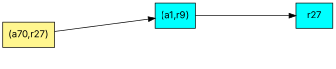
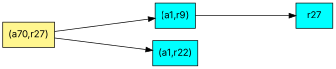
  digraph {
    fontname=Inter
    rankdir=LR
    ranksep=2.0
    node [fillcolor=cyan fontname=Inter shape=record style=filled]
    edge [fontname=Inter]
    n1 [label="{(a1,r9)}"]
    n2 [label="{r27}"]
+   n3 [label="{(a1,r22)}"]
    n4 [fillcolor=khaki1 label="{(a70,r27)}"]
    n1 -> n2
    n4 -> n1
+   n4 -> n3
  }
